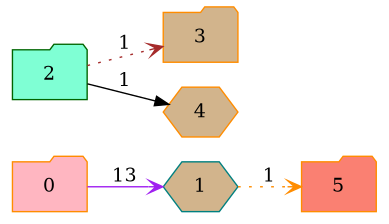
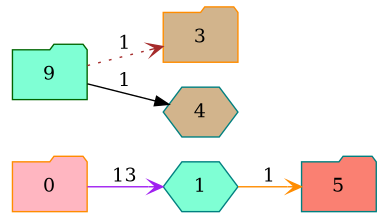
  digraph {
    rankdir=LR
    node [color=teal fillcolor=aquamarine shape=folder style=filled]
    edge [arrowhead=vee style=solid]
    0 [color=darkorange fillcolor=lightpink]
-   1 [fillcolor=tan shape=hexagon]
-   5 [color=darkorange fillcolor=salmon]
-   2 [color=darkgreen]
+   1 [shape=hexagon]
+   5 [fillcolor=salmon]
+   2 [color=darkgreen label=9]
    3 [color=darkorange fillcolor=tan]
-   4 [color=darkorange fillcolor=tan shape=hexagon]
+   4 [fillcolor=tan shape=hexagon]
    0 -> 1 [color=purple label=13]
-   1 -> 5 [color=darkorange label=1 style=dotted]
+   1 -> 5 [color=darkorange label=1]
    2 -> 3 [color=brown label=1 style=dotted]
    2 -> 4 [arrowhead=normal color=black label=1]
  }
